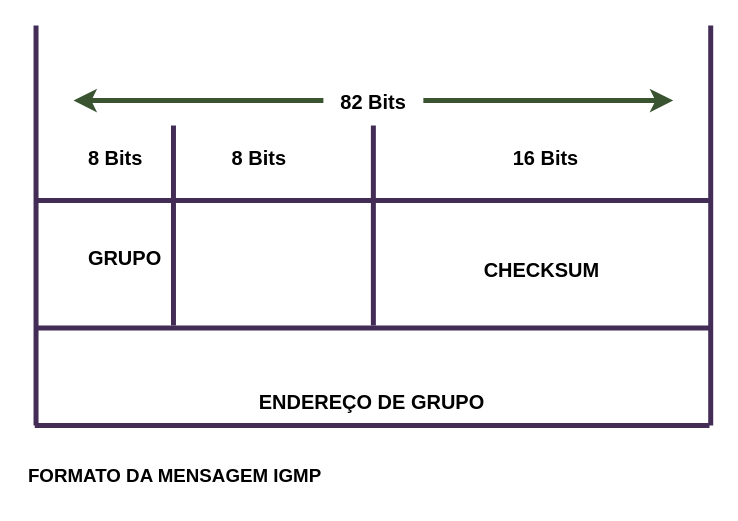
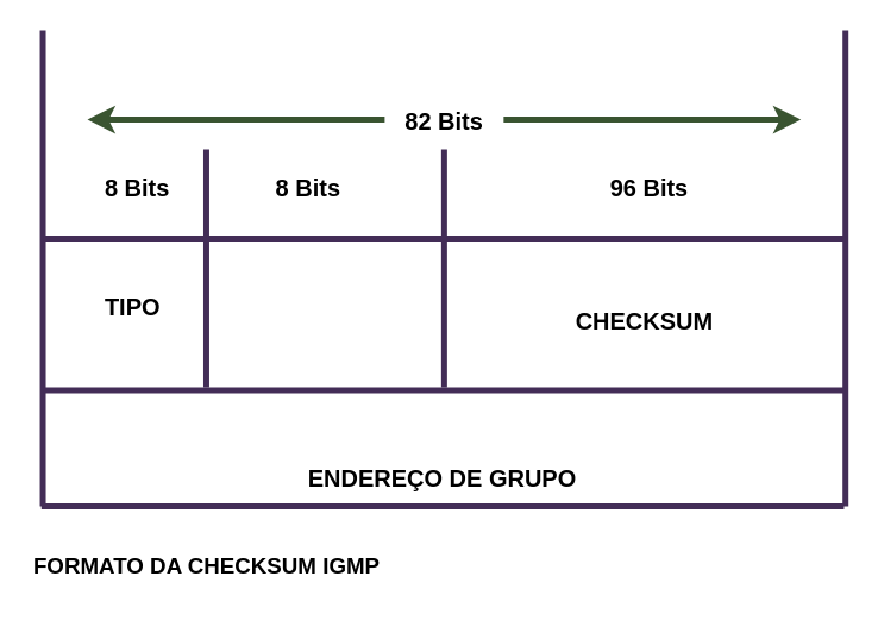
  <mxCell id="0" />
  <mxCell id="1" parent="0" />
  <mxCell id="2" value="82 Bits" style="text;html=1;whiteSpace=wrap;overflow=hidden;rounded=0;fontFamily=Helvetica;fontSize=16;fontStyle=1;fontColor=light-dark(#000000,#FFD966);" vertex="1" parent="1"><mxGeometry x="270" y="65" width="80" height="30" as="geometry" /></mxCell>
  <mxCell id="3" value="" style="endArrow=classic;html=1;rounded=0;hachureGap=4;fontFamily=Architects Daughter;fontSource=https%3A%2F%2Ffonts.googleapis.com%2Fcss%3Ffamily%3DArchitects%2BDaughter;fontSize=16;strokeWidth=4;fillColor=#6d8764;strokeColor=#3A5431;" edge="1" parent="1"><mxGeometry width="50" height="50" relative="1" as="geometry"><mxPoint x="258" y="80" as="sourcePoint" /><mxPoint x="58" y="80" as="targetPoint" /></mxGeometry></mxCell>
  <mxCell id="4" value="" style="endArrow=none;html=1;rounded=0;hachureGap=4;fontFamily=Architects Daughter;fontSource=https%3A%2F%2Ffonts.googleapis.com%2Fcss%3Ffamily%3DArchitects%2BDaughter;fontSize=16;strokeWidth=4;startFill=1;startArrow=classic;fillColor=#6d8764;strokeColor=#3A5431;" edge="1" parent="1"><mxGeometry width="50" height="50" relative="1" as="geometry"><mxPoint x="538" y="80" as="sourcePoint" /><mxPoint x="338" y="80" as="targetPoint" /></mxGeometry></mxCell>
  <mxCell id="5" value="8 Bits" style="text;html=1;whiteSpace=wrap;overflow=hidden;rounded=0;fontFamily=Helvetica;fontSize=16;fontStyle=1;fontColor=light-dark(#000000,#FFD966);" vertex="1" parent="1"><mxGeometry x="183" y="110" width="60" height="30" as="geometry" /></mxCell>
  <mxCell id="6" value="8 Bits" style="text;html=1;whiteSpace=wrap;overflow=hidden;rounded=0;fontFamily=Helvetica;fontSize=16;fontStyle=1;fontColor=light-dark(#000000,#FFD966);" vertex="1" parent="1"><mxGeometry x="68" y="110" width="80" height="30" as="geometry" /></mxCell>
- <mxCell id="7" value="GRUPO" style="text;html=1;whiteSpace=wrap;overflow=hidden;rounded=0;fontFamily=Helvetica;fontSize=16;fontStyle=1;fontColor=light-dark(#000000,#FFD966);" vertex="1" parent="1"><mxGeometry x="68" y="190" width="80" height="30" as="geometry" /></mxCell>
+ <mxCell id="7" value="TIPO" style="text;html=1;whiteSpace=wrap;overflow=hidden;rounded=0;fontFamily=Helvetica;fontSize=16;fontStyle=1;fontColor=light-dark(#000000,#FFD966);" vertex="1" parent="1"><mxGeometry x="68" y="190" width="80" height="30" as="geometry" /></mxCell>
  <mxCell id="8" value="CHECKSUM" style="text;html=1;whiteSpace=wrap;overflow=hidden;rounded=0;fontFamily=Helvetica;fontSize=16;fontStyle=1;align=center;fontColor=light-dark(#000000,#FFD966);" vertex="1" parent="1"><mxGeometry x="378" y="200" width="110" height="60" as="geometry" /></mxCell>
- <mxCell id="9" value="16 Bits" style="text;html=1;whiteSpace=wrap;overflow=hidden;rounded=0;fontFamily=Helvetica;fontSize=16;fontStyle=1;fontColor=light-dark(#000000,#FFD966);" vertex="1" parent="1"><mxGeometry x="408" y="110" width="80" height="30" as="geometry" /></mxCell>
+ <mxCell id="9" value="96 Bits" style="text;html=1;whiteSpace=wrap;overflow=hidden;rounded=0;fontFamily=Helvetica;fontSize=16;fontStyle=1;fontColor=light-dark(#000000,#FFD966);" vertex="1" parent="1"><mxGeometry x="408" y="110" width="80" height="30" as="geometry" /></mxCell>
  <mxCell id="10" value="" style="endArrow=none;html=1;rounded=0;hachureGap=4;fontFamily=Architects Daughter;fontSource=https%3A%2F%2Ffonts.googleapis.com%2Fcss%3Ffamily%3DArchitects%2BDaughter;fontSize=12;strokeWidth=4;fillColor=#76608a;strokeColor=#432D57;" edge="1" parent="1"><mxGeometry width="50" height="50" relative="1" as="geometry"><mxPoint x="28" y="340" as="sourcePoint" /><mxPoint x="28" y="20" as="targetPoint" /></mxGeometry></mxCell>
  <mxCell id="11" value="" style="endArrow=none;html=1;rounded=0;hachureGap=4;fontFamily=Architects Daughter;fontSource=https%3A%2F%2Ffonts.googleapis.com%2Fcss%3Ffamily%3DArchitects%2BDaughter;fontSize=12;strokeWidth=4;fillColor=#76608a;strokeColor=#432D57;" edge="1" parent="1"><mxGeometry width="50" height="50" relative="1" as="geometry"><mxPoint x="568" y="340" as="sourcePoint" /><mxPoint x="568" y="20" as="targetPoint" /></mxGeometry></mxCell>
  <mxCell id="12" value="" style="endArrow=none;html=1;rounded=0;hachureGap=4;fontFamily=Architects Daughter;fontSource=https%3A%2F%2Ffonts.googleapis.com%2Fcss%3Ffamily%3DArchitects%2BDaughter;strokeWidth=4;fillColor=#76608a;strokeColor=#432D57;" edge="1" parent="1"><mxGeometry width="50" height="50" relative="1" as="geometry"><mxPoint x="28" y="262" as="sourcePoint" /><mxPoint x="568" y="262" as="targetPoint" /></mxGeometry></mxCell>
  <mxCell id="13" value="" style="endArrow=none;html=1;rounded=0;hachureGap=4;fontFamily=Architects Daughter;fontSource=https%3A%2F%2Ffonts.googleapis.com%2Fcss%3Ffamily%3DArchitects%2BDaughter;strokeWidth=4;fillColor=#76608a;strokeColor=#432D57;" edge="1" parent="1"><mxGeometry width="50" height="50" relative="1" as="geometry"><mxPoint x="28" y="160" as="sourcePoint" /><mxPoint x="568" y="160" as="targetPoint" /></mxGeometry></mxCell>
  <mxCell id="14" value="" style="endArrow=none;html=1;rounded=0;hachureGap=4;fontFamily=Architects Daughter;fontSource=https%3A%2F%2Ffonts.googleapis.com%2Fcss%3Ffamily%3DArchitects%2BDaughter;strokeWidth=4;fillColor=#76608a;strokeColor=#432D57;" edge="1" parent="1"><mxGeometry width="50" height="50" relative="1" as="geometry"><mxPoint x="298" y="260" as="sourcePoint" /><mxPoint x="298" y="100" as="targetPoint" /></mxGeometry></mxCell>
  <mxCell id="15" value="ENDEREÇO DE GRUPO" style="text;html=1;whiteSpace=wrap;overflow=hidden;rounded=0;fontFamily=Helvetica;fontSize=16;fontStyle=1;align=center;fontColor=light-dark(#000000,#FFD966);" vertex="1" parent="1"><mxGeometry x="178" y="305" width="238" height="40" as="geometry" /></mxCell>
  <mxCell id="16" value="" style="endArrow=none;html=1;rounded=0;hachureGap=4;fontFamily=Architects Daughter;fontSource=https%3A%2F%2Ffonts.googleapis.com%2Fcss%3Ffamily%3DArchitects%2BDaughter;strokeWidth=4;fillColor=#76608a;strokeColor=#432D57;" edge="1" parent="1"><mxGeometry width="50" height="50" relative="1" as="geometry"><mxPoint x="27" y="340" as="sourcePoint" /><mxPoint x="567" y="340" as="targetPoint" /></mxGeometry></mxCell>
  <mxCell id="17" value="" style="endArrow=none;html=1;rounded=0;hachureGap=4;fontFamily=Architects Daughter;fontSource=https%3A%2F%2Ffonts.googleapis.com%2Fcss%3Ffamily%3DArchitects%2BDaughter;strokeWidth=4;fillColor=#76608a;strokeColor=#432D57;" edge="1" parent="1"><mxGeometry width="50" height="50" relative="1" as="geometry"><mxPoint x="138" y="260" as="sourcePoint" /><mxPoint x="138" y="100" as="targetPoint" /></mxGeometry></mxCell>
- <mxCell id="18" value="FORMATO DA MENSAGEM IGMP" style="text;html=1;whiteSpace=wrap;overflow=hidden;rounded=0;fontFamily=Helvetica;fontSize=15;fontStyle=1" vertex="1" parent="1"><mxGeometry x="20" y="365" width="250" height="30" as="geometry" /></mxCell>
+ <mxCell id="18" value="FORMATO DA CHECKSUM IGMP" style="text;html=1;whiteSpace=wrap;overflow=hidden;rounded=0;fontFamily=Helvetica;fontSize=15;fontStyle=1" vertex="1" parent="1"><mxGeometry x="20" y="365" width="250" height="30" as="geometry" /></mxCell>
